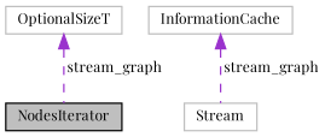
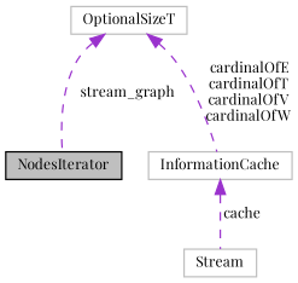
  digraph {
    fontname="Playfair Display"
    node [color=grey75 fillcolor=white fontname="Playfair Display" fontsize=10 shape=record style=filled]
    edge [color=darkorchid3 dir=back fontname="Playfair Display" fontsize=10 labelfontname=Helvetica labelfontsize=10 style=dashed]
    n1 [color=black fillcolor=grey75 fontcolor=black height=0.2 label=NodesIterator width=0.4]
    n2 [height=0.2 label=Stream width=0.4]
    n3 [height=0.2 label=InformationCache width=0.4]
    n4 [height=0.2 label=OptionalSizeT width=0.4]
-   n3 -> n2 [label=" stream_graph"]
+   n3 -> n2 [label=" cache"]
    n4 -> n1 [label=" stream_graph"]
+   n4 -> n3 [label=" cardinalOfE\ncardinalOfT\ncardinalOfV\ncardinalOfW"]
  }
